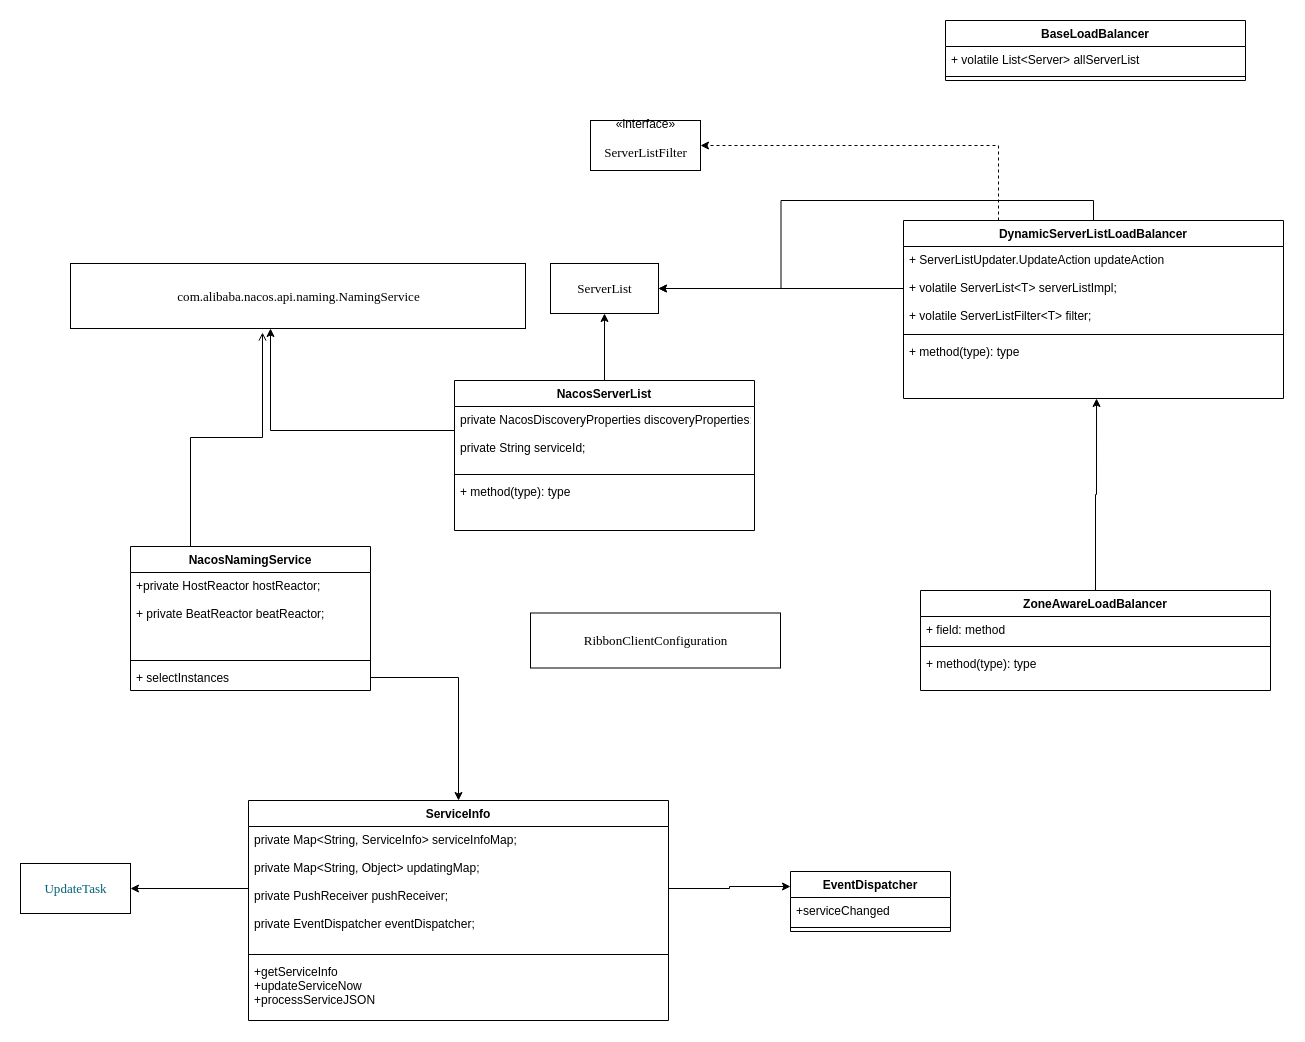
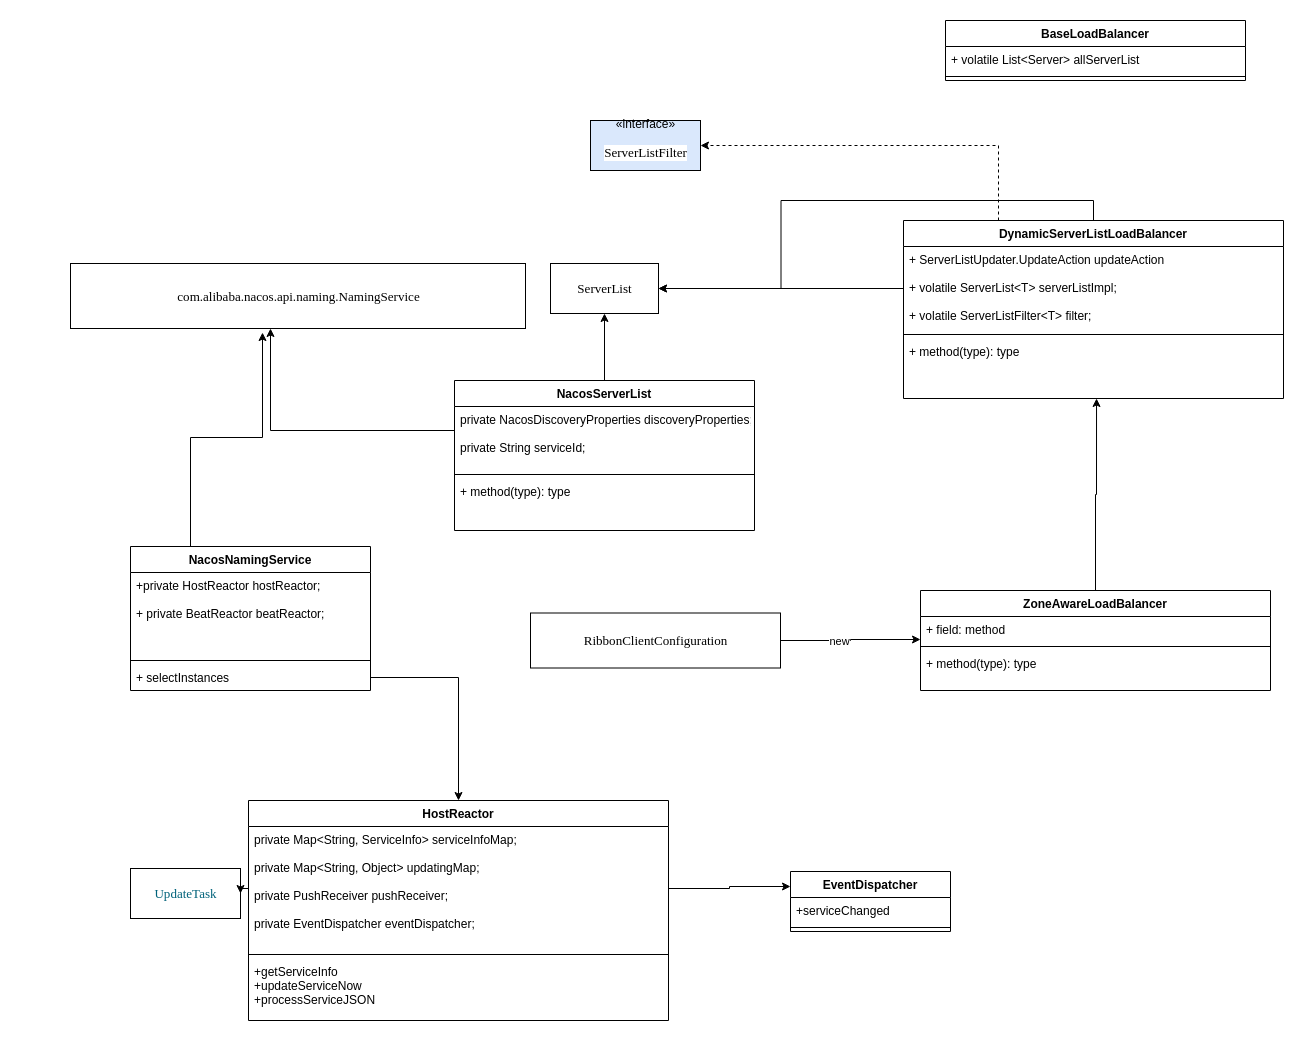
  <mxCell id="0" />
  <mxCell id="1" parent="0" />
  <mxCell id="2" style="edgeStyle=orthogonalEdgeStyle;rounded=0;orthogonalLoop=1;jettySize=auto;html=1;exitX=0.5;exitY=0;exitDx=0;exitDy=0;" edge="1" parent="1" source="4" target="12"><mxGeometry relative="1" as="geometry"><mxPoint x="1096" y="119.01" as="targetPoint" /></mxGeometry></mxCell>
  <mxCell id="3" style="edgeStyle=orthogonalEdgeStyle;rounded=0;orthogonalLoop=1;jettySize=auto;html=1;exitX=0.25;exitY=0;exitDx=0;exitDy=0;entryX=1;entryY=0.5;entryDx=0;entryDy=0;dashed=1;" edge="1" parent="1" source="4" target="25"><mxGeometry relative="1" as="geometry" /></mxCell>
  <mxCell id="4" value="DynamicServerListLoadBalancer" style="swimlane;fontStyle=1;align=center;verticalAlign=top;childLayout=stackLayout;horizontal=1;startSize=26;horizontalStack=0;resizeParent=1;resizeParentMax=0;resizeLast=0;collapsible=1;marginBottom=0;" vertex="1" parent="1"><mxGeometry x="903" y="220" width="380" height="178" as="geometry" /></mxCell>
  <mxCell id="5" value="+ ServerListUpdater.UpdateAction updateAction&#10;&#10;+ volatile ServerList&lt;T&gt; serverListImpl;&#10;&#10;+ volatile ServerListFilter&lt;T&gt; filter;" style="text;strokeColor=none;fillColor=none;align=left;verticalAlign=top;spacingLeft=4;spacingRight=4;overflow=hidden;rotatable=0;points=[[0,0.5],[1,0.5]];portConstraint=eastwest;" vertex="1" parent="4"><mxGeometry y="26" width="380" height="84" as="geometry" /></mxCell>
  <mxCell id="6" value="" style="line;strokeWidth=1;fillColor=none;align=left;verticalAlign=middle;spacingTop=-1;spacingLeft=3;spacingRight=3;rotatable=0;labelPosition=right;points=[];portConstraint=eastwest;" vertex="1" parent="4"><mxGeometry y="110" width="380" height="8" as="geometry" /></mxCell>
  <mxCell id="7" value="+ method(type): type" style="text;strokeColor=none;fillColor=none;align=left;verticalAlign=top;spacingLeft=4;spacingRight=4;overflow=hidden;rotatable=0;points=[[0,0.5],[1,0.5]];portConstraint=eastwest;" vertex="1" parent="4"><mxGeometry y="118" width="380" height="60" as="geometry" /></mxCell>
  <mxCell id="8" style="edgeStyle=orthogonalEdgeStyle;rounded=0;orthogonalLoop=1;jettySize=auto;html=1;exitX=0.5;exitY=0;exitDx=0;exitDy=0;entryX=0.508;entryY=1;entryDx=0;entryDy=0;entryPerimeter=0;" edge="1" parent="1" source="14" target="7"><mxGeometry relative="1" as="geometry" /></mxCell>
+ <mxCell id="9" style="edgeStyle=orthogonalEdgeStyle;rounded=0;orthogonalLoop=1;jettySize=auto;html=1;exitX=1;exitY=0.5;exitDx=0;exitDy=0;entryX=0;entryY=0.885;entryDx=0;entryDy=0;entryPerimeter=0;" edge="1" parent="1" source="11" target="15"><mxGeometry relative="1" as="geometry" /></mxCell>
+ <mxCell id="10" value="new" style="edgeLabel;html=1;align=center;verticalAlign=middle;resizable=0;points=[];" vertex="1" connectable="0" parent="9"><mxGeometry x="-0.18" relative="1" as="geometry"><mxPoint as="offset" /></mxGeometry></mxCell>
  <mxCell id="11" value="&lt;pre style=&quot;background-color: #ffffff ; color: #080808 ; font-family: &amp;#34;jetbrains mono&amp;#34; ; font-size: 9.8pt&quot;&gt;&lt;span style=&quot;color: #000000&quot;&gt;RibbonClientConfiguration&lt;/span&gt;&lt;/pre&gt;" style="html=1;" vertex="1" parent="1"><mxGeometry x="530" y="612.5" width="250" height="55" as="geometry" /></mxCell>
  <mxCell id="12" value="&lt;pre style=&quot;background-color: #ffffff ; color: #080808 ; font-family: &amp;#34;jetbrains mono&amp;#34; ; font-size: 9.8pt&quot;&gt;&lt;span style=&quot;color: #000000&quot;&gt;ServerList&lt;/span&gt;&lt;/pre&gt;" style="html=1;" vertex="1" parent="1"><mxGeometry x="550" y="263" width="108" height="50" as="geometry" /></mxCell>
  <mxCell id="13" style="edgeStyle=orthogonalEdgeStyle;rounded=0;orthogonalLoop=1;jettySize=auto;html=1;exitX=0;exitY=0.5;exitDx=0;exitDy=0;entryX=1;entryY=0.5;entryDx=0;entryDy=0;" edge="1" parent="1" source="5" target="12"><mxGeometry relative="1" as="geometry" /></mxCell>
  <mxCell id="14" value="ZoneAwareLoadBalancer" style="swimlane;fontStyle=1;align=center;verticalAlign=top;childLayout=stackLayout;horizontal=1;startSize=26;horizontalStack=0;resizeParent=1;resizeParentMax=0;resizeLast=0;collapsible=1;marginBottom=0;" vertex="1" parent="1"><mxGeometry x="920" y="590" width="350" height="100" as="geometry" /></mxCell>
  <mxCell id="15" value="+ field: method" style="text;strokeColor=none;fillColor=none;align=left;verticalAlign=top;spacingLeft=4;spacingRight=4;overflow=hidden;rotatable=0;points=[[0,0.5],[1,0.5]];portConstraint=eastwest;" vertex="1" parent="14"><mxGeometry y="26" width="350" height="26" as="geometry" /></mxCell>
  <mxCell id="16" value="" style="line;strokeWidth=1;fillColor=none;align=left;verticalAlign=middle;spacingTop=-1;spacingLeft=3;spacingRight=3;rotatable=0;labelPosition=right;points=[];portConstraint=eastwest;" vertex="1" parent="14"><mxGeometry y="52" width="350" height="8" as="geometry" /></mxCell>
  <mxCell id="17" value="+ method(type): type" style="text;strokeColor=none;fillColor=none;align=left;verticalAlign=top;spacingLeft=4;spacingRight=4;overflow=hidden;rotatable=0;points=[[0,0.5],[1,0.5]];portConstraint=eastwest;" vertex="1" parent="14"><mxGeometry y="60" width="350" height="40" as="geometry" /></mxCell>
  <mxCell id="18" style="edgeStyle=orthogonalEdgeStyle;rounded=0;orthogonalLoop=1;jettySize=auto;html=1;exitX=0.5;exitY=0;exitDx=0;exitDy=0;entryX=0.5;entryY=1;entryDx=0;entryDy=0;" edge="1" parent="1" source="19" target="12"><mxGeometry relative="1" as="geometry" /></mxCell>
  <mxCell id="19" value="NacosServerList" style="swimlane;fontStyle=1;align=center;verticalAlign=top;childLayout=stackLayout;horizontal=1;startSize=26;horizontalStack=0;resizeParent=1;resizeParentMax=0;resizeLast=0;collapsible=1;marginBottom=0;" vertex="1" parent="1"><mxGeometry x="454" y="380" width="300" height="150" as="geometry" /></mxCell>
  <mxCell id="20" value="private NacosDiscoveryProperties discoveryProperties;&#10;&#10;private String serviceId;" style="text;strokeColor=none;fillColor=none;align=left;verticalAlign=top;spacingLeft=4;spacingRight=4;overflow=hidden;rotatable=0;points=[[0,0.5],[1,0.5]];portConstraint=eastwest;" vertex="1" parent="19"><mxGeometry y="26" width="300" height="64" as="geometry" /></mxCell>
  <mxCell id="21" value="" style="line;strokeWidth=1;fillColor=none;align=left;verticalAlign=middle;spacingTop=-1;spacingLeft=3;spacingRight=3;rotatable=0;labelPosition=right;points=[];portConstraint=eastwest;" vertex="1" parent="19"><mxGeometry y="90" width="300" height="8" as="geometry" /></mxCell>
  <mxCell id="22" value="+ method(type): type" style="text;strokeColor=none;fillColor=none;align=left;verticalAlign=top;spacingLeft=4;spacingRight=4;overflow=hidden;rotatable=0;points=[[0,0.5],[1,0.5]];portConstraint=eastwest;" vertex="1" parent="19"><mxGeometry y="98" width="300" height="52" as="geometry" /></mxCell>
  <mxCell id="23" value="&lt;pre style=&quot;background-color: rgb(255 , 255 , 255)&quot;&gt;&lt;font face=&quot;JetBrains Mono&quot;&gt;&lt;span style=&quot;font-size: 13.067px&quot;&gt;com.alibaba.nacos.api.naming.NamingService&lt;/span&gt;&lt;/font&gt;&lt;font color=&quot;#080808&quot; face=&quot;JetBrains Mono&quot;&gt;&lt;span style=&quot;font-size: 9.8pt&quot;&gt;&lt;br&gt;&lt;/span&gt;&lt;/font&gt;&lt;/pre&gt;" style="html=1;" vertex="1" parent="1"><mxGeometry x="70" y="263" width="455" height="65" as="geometry" /></mxCell>
  <mxCell id="24" style="edgeStyle=orthogonalEdgeStyle;rounded=0;orthogonalLoop=1;jettySize=auto;html=1;exitX=0;exitY=0.5;exitDx=0;exitDy=0;" edge="1" parent="1" source="20" target="23"><mxGeometry relative="1" as="geometry"><mxPoint x="250" y="328" as="targetPoint" /><Array as="points"><mxPoint x="454" y="430" /><mxPoint x="270" y="430" /></Array></mxGeometry></mxCell>
- <mxCell id="25" value="«interface»&lt;br&gt;&lt;pre style=&quot;background-color: #ffffff ; color: #080808 ; font-family: &amp;#34;jetbrains mono&amp;#34; ; font-size: 9.8pt&quot;&gt;&lt;span style=&quot;color: #000000&quot;&gt;ServerListFilter&lt;/span&gt;&lt;/pre&gt;" style="html=1;" vertex="1" parent="1"><mxGeometry x="590" y="120" width="110" height="50" as="geometry" /></mxCell>
+ <mxCell id="25" value="«interface»&lt;br&gt;&lt;pre style=&quot;background-color: #ffffff ; color: #080808 ; font-family: &amp;#34;jetbrains mono&amp;#34; ; font-size: 9.8pt&quot;&gt;&lt;span style=&quot;color: #000000&quot;&gt;ServerListFilter&lt;/span&gt;&lt;/pre&gt;" style="html=1;fillColor=#dae8fc;" vertex="1" parent="1"><mxGeometry x="590" y="120" width="110" height="50" as="geometry" /></mxCell>
  <mxCell id="26" value="BaseLoadBalancer" style="swimlane;fontStyle=1;align=center;verticalAlign=top;childLayout=stackLayout;horizontal=1;startSize=26;horizontalStack=0;resizeParent=1;resizeParentMax=0;resizeLast=0;collapsible=1;marginBottom=0;" vertex="1" parent="1"><mxGeometry x="945" y="20" width="300" height="60" as="geometry" /></mxCell>
  <mxCell id="27" value="+ volatile List&lt;Server&gt; allServerList" style="text;strokeColor=none;fillColor=none;align=left;verticalAlign=top;spacingLeft=4;spacingRight=4;overflow=hidden;rotatable=0;points=[[0,0.5],[1,0.5]];portConstraint=eastwest;" vertex="1" parent="26"><mxGeometry y="26" width="300" height="26" as="geometry" /></mxCell>
  <mxCell id="28" value="" style="line;strokeWidth=1;fillColor=none;align=left;verticalAlign=middle;spacingTop=-1;spacingLeft=3;spacingRight=3;rotatable=0;labelPosition=right;points=[];portConstraint=eastwest;" vertex="1" parent="26"><mxGeometry y="52" width="300" height="8" as="geometry" /></mxCell>
- <mxCell id="29" style="edgeStyle=orthogonalEdgeStyle;rounded=0;orthogonalLoop=1;jettySize=auto;html=1;exitX=0.25;exitY=0;exitDx=0;exitDy=0;entryX=0.422;entryY=1.062;entryDx=0;entryDy=0;entryPerimeter=0;endArrow=open;" edge="1" parent="1" source="30" target="23"><mxGeometry relative="1" as="geometry" /></mxCell>
+ <mxCell id="29" style="edgeStyle=orthogonalEdgeStyle;rounded=0;orthogonalLoop=1;jettySize=auto;html=1;exitX=0.25;exitY=0;exitDx=0;exitDy=0;entryX=0.422;entryY=1.062;entryDx=0;entryDy=0;entryPerimeter=0;" edge="1" parent="1" source="30" target="23"><mxGeometry relative="1" as="geometry" /></mxCell>
  <mxCell id="30" value="NacosNamingService" style="swimlane;fontStyle=1;align=center;verticalAlign=top;childLayout=stackLayout;horizontal=1;startSize=26;horizontalStack=0;resizeParent=1;resizeParentMax=0;resizeLast=0;collapsible=1;marginBottom=0;" vertex="1" parent="1"><mxGeometry x="130" y="546" width="240" height="144" as="geometry" /></mxCell>
  <mxCell id="31" value="+private HostReactor hostReactor;&#10;&#10;+ private BeatReactor beatReactor;" style="text;strokeColor=none;fillColor=none;align=left;verticalAlign=top;spacingLeft=4;spacingRight=4;overflow=hidden;rotatable=0;points=[[0,0.5],[1,0.5]];portConstraint=eastwest;" vertex="1" parent="30"><mxGeometry y="26" width="240" height="84" as="geometry" /></mxCell>
  <mxCell id="32" value="" style="line;strokeWidth=1;fillColor=none;align=left;verticalAlign=middle;spacingTop=-1;spacingLeft=3;spacingRight=3;rotatable=0;labelPosition=right;points=[];portConstraint=eastwest;" vertex="1" parent="30"><mxGeometry y="110" width="240" height="8" as="geometry" /></mxCell>
  <mxCell id="33" value="+ selectInstances" style="text;strokeColor=none;fillColor=none;align=left;verticalAlign=top;spacingLeft=4;spacingRight=4;overflow=hidden;rotatable=0;points=[[0,0.5],[1,0.5]];portConstraint=eastwest;" vertex="1" parent="30"><mxGeometry y="118" width="240" height="26" as="geometry" /></mxCell>
  <mxCell id="34" style="edgeStyle=orthogonalEdgeStyle;rounded=0;orthogonalLoop=1;jettySize=auto;html=1;exitX=1;exitY=0.5;exitDx=0;exitDy=0;" edge="1" parent="1" source="33" target="35"><mxGeometry relative="1" as="geometry" /></mxCell>
- <mxCell id="35" value="ServiceInfo" style="swimlane;fontStyle=1;align=center;verticalAlign=top;childLayout=stackLayout;horizontal=1;startSize=26;horizontalStack=0;resizeParent=1;resizeParentMax=0;resizeLast=0;collapsible=1;marginBottom=0;" vertex="1" parent="1"><mxGeometry x="248" y="800" width="420" height="220" as="geometry" /></mxCell>
+ <mxCell id="35" value="HostReactor" style="swimlane;fontStyle=1;align=center;verticalAlign=top;childLayout=stackLayout;horizontal=1;startSize=26;horizontalStack=0;resizeParent=1;resizeParentMax=0;resizeLast=0;collapsible=1;marginBottom=0;" vertex="1" parent="1"><mxGeometry x="248" y="800" width="420" height="220" as="geometry" /></mxCell>
  <mxCell id="36" value="private Map&lt;String, ServiceInfo&gt; serviceInfoMap;&#10;&#10;private Map&lt;String, Object&gt; updatingMap;&#10;&#10;private PushReceiver pushReceiver;&#10;&#10;private EventDispatcher eventDispatcher;" style="text;strokeColor=none;fillColor=none;align=left;verticalAlign=top;spacingLeft=4;spacingRight=4;overflow=hidden;rotatable=0;points=[[0,0.5],[1,0.5]];portConstraint=eastwest;" vertex="1" parent="35"><mxGeometry y="26" width="420" height="124" as="geometry" /></mxCell>
  <mxCell id="37" value="" style="line;strokeWidth=1;fillColor=none;align=left;verticalAlign=middle;spacingTop=-1;spacingLeft=3;spacingRight=3;rotatable=0;labelPosition=right;points=[];portConstraint=eastwest;" vertex="1" parent="35"><mxGeometry y="150" width="420" height="8" as="geometry" /></mxCell>
  <mxCell id="38" value="+getServiceInfo&#10;+updateServiceNow&#10;+processServiceJSON" style="text;strokeColor=none;fillColor=none;align=left;verticalAlign=top;spacingLeft=4;spacingRight=4;overflow=hidden;rotatable=0;points=[[0,0.5],[1,0.5]];portConstraint=eastwest;" vertex="1" parent="35"><mxGeometry y="158" width="420" height="62" as="geometry" /></mxCell>
  <mxCell id="39" style="edgeStyle=orthogonalEdgeStyle;rounded=0;orthogonalLoop=1;jettySize=auto;html=1;exitX=1;exitY=0.5;exitDx=0;exitDy=0;entryX=0;entryY=0.25;entryDx=0;entryDy=0;" edge="1" parent="1" source="36" target="42"><mxGeometry relative="1" as="geometry"><mxPoint x="770" y="835" as="targetPoint" /></mxGeometry></mxCell>
- <mxCell id="40" value="&lt;pre style=&quot;background-color: #ffffff ; color: #080808 ; font-family: &amp;#34;jetbrains mono&amp;#34; ; font-size: 9.8pt&quot;&gt;&lt;span style=&quot;color: #00627a&quot;&gt;UpdateTask&lt;/span&gt;&lt;/pre&gt;" style="html=1;" vertex="1" parent="1"><mxGeometry x="20" y="863" width="110" height="50" as="geometry" /></mxCell>
+ <mxCell id="40" value="&lt;pre style=&quot;background-color: #ffffff ; color: #080808 ; font-family: &amp;#34;jetbrains mono&amp;#34; ; font-size: 9.8pt&quot;&gt;&lt;span style=&quot;color: #00627a&quot;&gt;UpdateTask&lt;/span&gt;&lt;/pre&gt;" style="html=1;" vertex="1" parent="1"><mxGeometry x="130" y="868" width="110" height="50" as="geometry" /></mxCell>
  <mxCell id="41" style="edgeStyle=orthogonalEdgeStyle;rounded=0;orthogonalLoop=1;jettySize=auto;html=1;exitX=0;exitY=0.5;exitDx=0;exitDy=0;entryX=1;entryY=0.5;entryDx=0;entryDy=0;" edge="1" parent="1" source="36" target="40"><mxGeometry relative="1" as="geometry" /></mxCell>
  <mxCell id="42" value="EventDispatcher" style="swimlane;fontStyle=1;align=center;verticalAlign=top;childLayout=stackLayout;horizontal=1;startSize=26;horizontalStack=0;resizeParent=1;resizeParentMax=0;resizeLast=0;collapsible=1;marginBottom=0;" vertex="1" parent="1"><mxGeometry x="790" y="871" width="160" height="60" as="geometry" /></mxCell>
  <mxCell id="43" value="+serviceChanged" style="text;strokeColor=none;fillColor=none;align=left;verticalAlign=top;spacingLeft=4;spacingRight=4;overflow=hidden;rotatable=0;points=[[0,0.5],[1,0.5]];portConstraint=eastwest;" vertex="1" parent="42"><mxGeometry y="26" width="160" height="26" as="geometry" /></mxCell>
  <mxCell id="44" value="" style="line;strokeWidth=1;fillColor=none;align=left;verticalAlign=middle;spacingTop=-1;spacingLeft=3;spacingRight=3;rotatable=0;labelPosition=right;points=[];portConstraint=eastwest;" vertex="1" parent="42"><mxGeometry y="52" width="160" height="8" as="geometry" /></mxCell>
